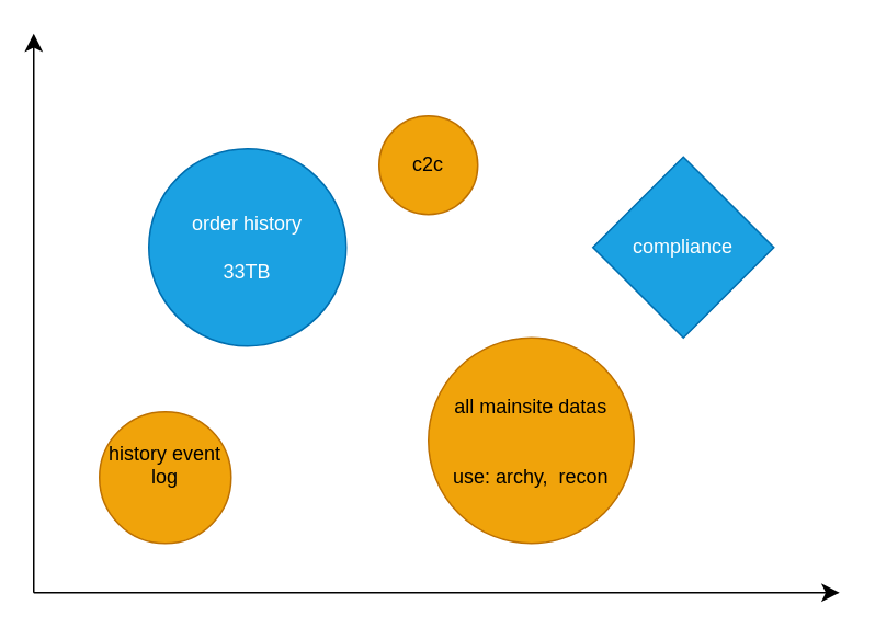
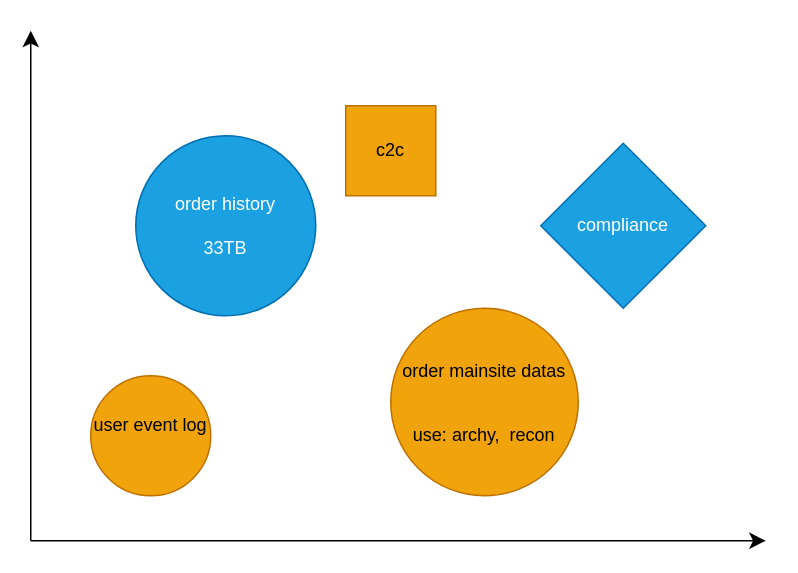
  <mxCell id="0" />
  <mxCell id="1" parent="0" />
  <mxCell id="2" value="" style="edgeStyle=segmentEdgeStyle;endArrow=classic;html=1;curved=0;rounded=0;endSize=8;startSize=8;" edge="1" parent="1"><mxGeometry width="50" height="50" relative="1" as="geometry"><mxPoint x="20" y="360" as="sourcePoint" /><mxPoint x="510" y="360" as="targetPoint" /></mxGeometry></mxCell>
  <mxCell id="3" value="" style="edgeStyle=segmentEdgeStyle;endArrow=classic;html=1;curved=0;rounded=0;endSize=8;startSize=8;" edge="1" parent="1"><mxGeometry width="50" height="50" relative="1" as="geometry"><mxPoint x="20" y="360" as="sourcePoint" /><mxPoint x="20" y="20" as="targetPoint" /></mxGeometry></mxCell>
  <mxCell id="4" value="order history&lt;br&gt;&lt;br&gt;33TB" style="ellipse;whiteSpace=wrap;html=1;aspect=fixed;fillColor=#1ba1e2;fontColor=#ffffff;strokeColor=#006EAF;" vertex="1" parent="1"><mxGeometry x="90" y="90" width="120" height="120" as="geometry" /></mxCell>
- <mxCell id="5" value="history event log&lt;br&gt;&lt;br&gt;" style="ellipse;whiteSpace=wrap;html=1;aspect=fixed;fillColor=#f0a30a;fontColor=#000000;strokeColor=#BD7000;" vertex="1" parent="1"><mxGeometry x="60" y="250" width="80" height="80" as="geometry" /></mxCell>
+ <mxCell id="5" value="user event log&lt;br&gt;&lt;br&gt;" style="ellipse;whiteSpace=wrap;html=1;aspect=fixed;fillColor=#f0a30a;fontColor=#000000;strokeColor=#BD7000;" vertex="1" parent="1"><mxGeometry x="60" y="250" width="80" height="80" as="geometry" /></mxCell>
  <mxCell id="6" value="compliance" style="rhombus;whiteSpace=wrap;html=1;aspect=fixed;fillColor=#1ba1e2;fontColor=#ffffff;strokeColor=#006EAF;" vertex="1" parent="1"><mxGeometry x="360" y="95" width="110" height="110" as="geometry" /></mxCell>
- <mxCell id="7" value="c2c" style="ellipse;whiteSpace=wrap;html=1;aspect=fixed;fillColor=#f0a30a;fontColor=#000000;strokeColor=#BD7000;" vertex="1" parent="1"><mxGeometry x="230" y="70" width="60" height="60" as="geometry" /></mxCell>
- <mxCell id="8" value="all mainsite datas&lt;br&gt;&lt;br&gt;&lt;br&gt;use: archy,&amp;nbsp; recon" style="ellipse;whiteSpace=wrap;html=1;aspect=fixed;fillColor=#f0a30a;fontColor=#000000;strokeColor=#BD7000;" vertex="1" parent="1"><mxGeometry x="260" y="205" width="125" height="125" as="geometry" /></mxCell>
+ <mxCell id="7" value="c2c" style="whiteSpace=wrap;html=1;aspect=fixed;fillColor=#f0a30a;fontColor=#000000;strokeColor=#BD7000;rounded=0;" vertex="1" parent="1"><mxGeometry x="230" y="70" width="60" height="60" as="geometry" /></mxCell>
+ <mxCell id="8" value="order mainsite datas&lt;br&gt;&lt;br&gt;&lt;br&gt;use: archy,&amp;nbsp; recon" style="ellipse;whiteSpace=wrap;html=1;aspect=fixed;fillColor=#f0a30a;fontColor=#000000;strokeColor=#BD7000;" vertex="1" parent="1"><mxGeometry x="260" y="205" width="125" height="125" as="geometry" /></mxCell>
